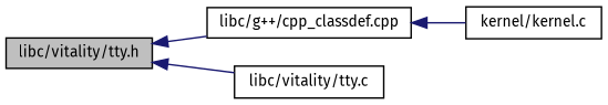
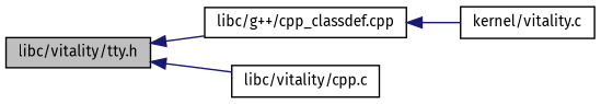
  digraph {
    fontname="Fira Sans"
    rankdir=LR
    node [color=black fillcolor=white fontname="Fira Sans" fontsize=10 shape=record style=filled]
    edge [color=midnightblue dir=back fontname="Fira Sans" fontsize=10 labelfontname=Helvetica labelfontsize=10 style=solid]
    n1 [fillcolor=grey75 fontcolor=black height=0.2 label="libc/vitality/tty.h" width=0.4]
    n2 [height=0.2 label="libc/g++/cpp_classdef.cpp" width=0.4]
-   n3 [height=0.2 label="libc/vitality/tty.c" width=0.4]
-   n4 [height=0.2 label="kernel/kernel.c" width=0.4]
+   n3 [height=0.2 label="libc/vitality/cpp.c" width=0.4]
+   n4 [height=0.2 label="kernel/vitality.c" width=0.4]
    n1 -> n2
    n1 -> n3
    n2 -> n4
  }
